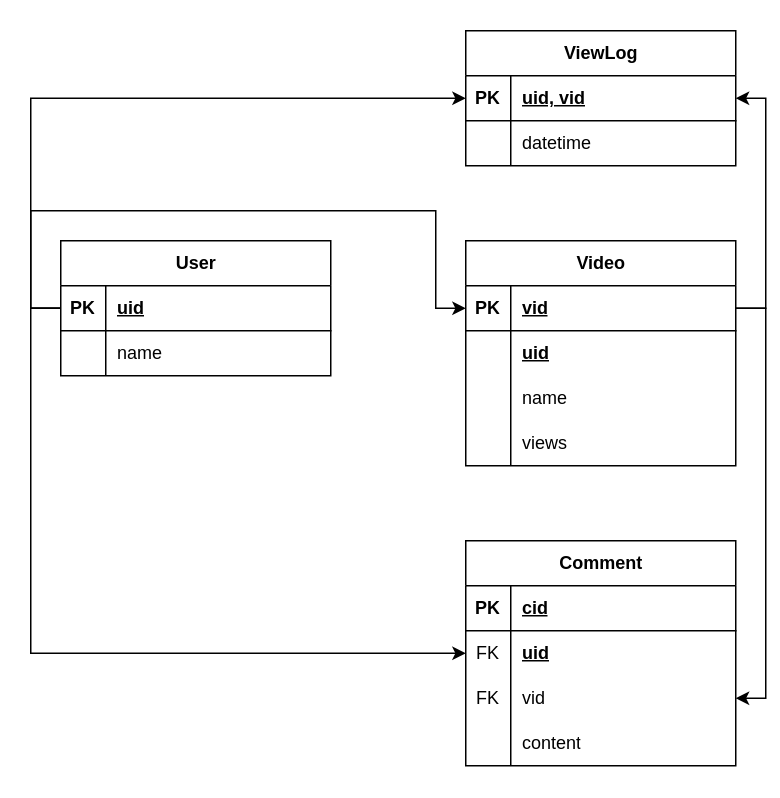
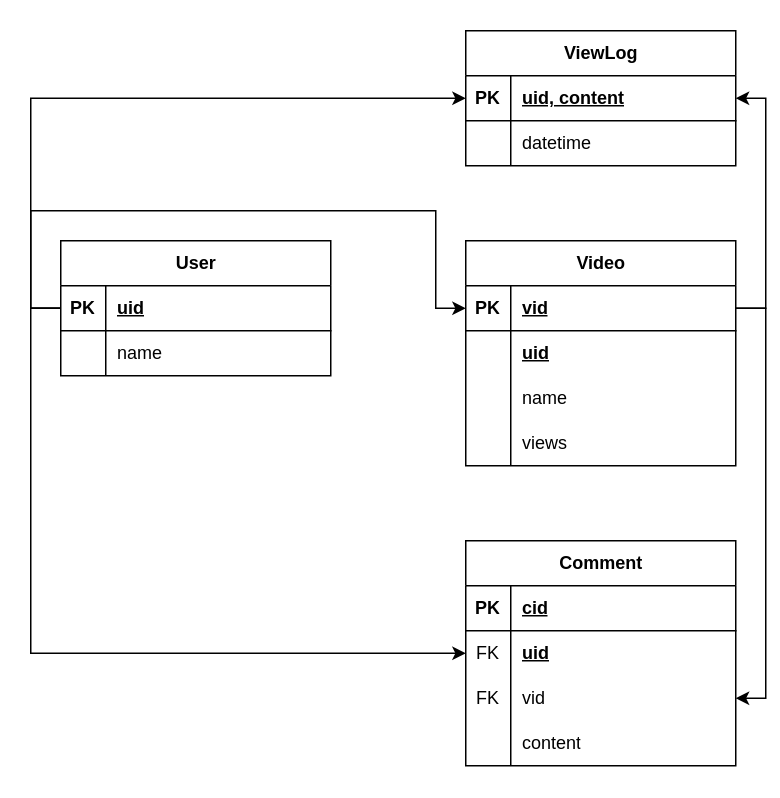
  <mxCell id="0" />
  <mxCell id="1" parent="0" />
  <mxCell id="2" value="User" style="shape=table;startSize=30;container=1;collapsible=1;childLayout=tableLayout;fixedRows=1;rowLines=0;fontStyle=1;align=center;resizeLast=1;html=1;" parent="1" vertex="1"><mxGeometry x="40" y="160" width="180" height="90" as="geometry" /></mxCell>
  <mxCell id="3" value="" style="shape=tableRow;horizontal=0;startSize=0;swimlaneHead=0;swimlaneBody=0;fillColor=none;collapsible=0;dropTarget=0;points=[[0,0.5],[1,0.5]];portConstraint=eastwest;top=0;left=0;right=0;bottom=1;" parent="2" vertex="1"><mxGeometry y="30" width="180" height="30" as="geometry" /></mxCell>
  <mxCell id="4" value="PK" style="shape=partialRectangle;connectable=0;fillColor=none;top=0;left=0;bottom=0;right=0;fontStyle=1;overflow=hidden;whiteSpace=wrap;html=1;" parent="3" vertex="1"><mxGeometry width="30" height="30" as="geometry"><mxRectangle width="30" height="30" as="alternateBounds" /></mxGeometry></mxCell>
  <mxCell id="5" value="uid" style="shape=partialRectangle;connectable=0;fillColor=none;top=0;left=0;bottom=0;right=0;align=left;spacingLeft=6;fontStyle=5;overflow=hidden;whiteSpace=wrap;html=1;" parent="3" vertex="1"><mxGeometry x="30" width="150" height="30" as="geometry"><mxRectangle width="150" height="30" as="alternateBounds" /></mxGeometry></mxCell>
  <mxCell id="6" value="" style="shape=tableRow;horizontal=0;startSize=0;swimlaneHead=0;swimlaneBody=0;fillColor=none;collapsible=0;dropTarget=0;points=[[0,0.5],[1,0.5]];portConstraint=eastwest;top=0;left=0;right=0;bottom=0;" parent="2" vertex="1"><mxGeometry y="60" width="180" height="30" as="geometry" /></mxCell>
  <mxCell id="7" value="" style="shape=partialRectangle;connectable=0;fillColor=none;top=0;left=0;bottom=0;right=0;editable=1;overflow=hidden;whiteSpace=wrap;html=1;" parent="6" vertex="1"><mxGeometry width="30" height="30" as="geometry"><mxRectangle width="30" height="30" as="alternateBounds" /></mxGeometry></mxCell>
  <mxCell id="8" value="name" style="shape=partialRectangle;connectable=0;fillColor=none;top=0;left=0;bottom=0;right=0;align=left;spacingLeft=6;overflow=hidden;whiteSpace=wrap;html=1;" parent="6" vertex="1"><mxGeometry x="30" width="150" height="30" as="geometry"><mxRectangle width="150" height="30" as="alternateBounds" /></mxGeometry></mxCell>
  <mxCell id="9" value="Video" style="shape=table;startSize=30;container=1;collapsible=1;childLayout=tableLayout;fixedRows=1;rowLines=0;fontStyle=1;align=center;resizeLast=1;html=1;" parent="1" vertex="1"><mxGeometry x="310" y="160" width="180" height="150" as="geometry" /></mxCell>
  <mxCell id="10" value="" style="shape=tableRow;horizontal=0;startSize=0;swimlaneHead=0;swimlaneBody=0;fillColor=none;collapsible=0;dropTarget=0;points=[[0,0.5],[1,0.5]];portConstraint=eastwest;top=0;left=0;right=0;bottom=1;" parent="9" vertex="1"><mxGeometry y="30" width="180" height="30" as="geometry" /></mxCell>
  <mxCell id="11" value="PK" style="shape=partialRectangle;connectable=0;fillColor=none;top=0;left=0;bottom=0;right=0;fontStyle=1;overflow=hidden;whiteSpace=wrap;html=1;width=100%;" parent="10" vertex="1"><mxGeometry width="30" height="30" as="geometry"><mxRectangle width="30" height="30" as="alternateBounds" /></mxGeometry></mxCell>
  <mxCell id="12" value="vid" style="shape=partialRectangle;connectable=0;fillColor=none;top=0;left=0;bottom=0;right=0;align=left;spacingLeft=6;fontStyle=5;overflow=hidden;whiteSpace=wrap;html=1;" parent="10" vertex="1"><mxGeometry x="30" width="150" height="30" as="geometry"><mxRectangle width="150" height="30" as="alternateBounds" /></mxGeometry></mxCell>
  <mxCell id="13" value="" style="shape=tableRow;horizontal=0;startSize=0;swimlaneHead=0;swimlaneBody=0;fillColor=none;collapsible=0;dropTarget=0;points=[[0,0.5],[1,0.5]];portConstraint=eastwest;top=0;left=0;right=0;bottom=0;" parent="9" vertex="1"><mxGeometry y="60" width="180" height="30" as="geometry" /></mxCell>
  <mxCell id="14" value="" style="shape=partialRectangle;connectable=0;fillColor=none;top=0;left=0;bottom=0;right=0;editable=1;overflow=hidden;whiteSpace=wrap;html=1;" parent="13" vertex="1"><mxGeometry width="30" height="30" as="geometry"><mxRectangle width="30" height="30" as="alternateBounds" /></mxGeometry></mxCell>
  <mxCell id="15" value="&lt;span style=&quot;font-weight: 700; text-decoration-line: underline;&quot;&gt;uid&lt;/span&gt;" style="shape=partialRectangle;connectable=0;fillColor=none;top=0;left=0;bottom=0;right=0;align=left;spacingLeft=6;overflow=hidden;whiteSpace=wrap;html=1;" parent="13" vertex="1"><mxGeometry x="30" width="150" height="30" as="geometry"><mxRectangle width="150" height="30" as="alternateBounds" /></mxGeometry></mxCell>
  <mxCell id="16" value="" style="shape=tableRow;horizontal=0;startSize=0;swimlaneHead=0;swimlaneBody=0;fillColor=none;collapsible=0;dropTarget=0;points=[[0,0.5],[1,0.5]];portConstraint=eastwest;top=0;left=0;right=0;bottom=0;" parent="9" vertex="1"><mxGeometry y="90" width="180" height="30" as="geometry" /></mxCell>
  <mxCell id="17" value="" style="shape=partialRectangle;connectable=0;fillColor=none;top=0;left=0;bottom=0;right=0;editable=1;overflow=hidden;whiteSpace=wrap;html=1;" parent="16" vertex="1"><mxGeometry width="30" height="30" as="geometry"><mxRectangle width="30" height="30" as="alternateBounds" /></mxGeometry></mxCell>
  <mxCell id="18" value="name" style="shape=partialRectangle;connectable=0;fillColor=none;top=0;left=0;bottom=0;right=0;align=left;spacingLeft=6;overflow=hidden;whiteSpace=wrap;html=1;" parent="16" vertex="1"><mxGeometry x="30" width="150" height="30" as="geometry"><mxRectangle width="150" height="30" as="alternateBounds" /></mxGeometry></mxCell>
  <mxCell id="19" value="" style="shape=tableRow;horizontal=0;startSize=0;swimlaneHead=0;swimlaneBody=0;fillColor=none;collapsible=0;dropTarget=0;points=[[0,0.5],[1,0.5]];portConstraint=eastwest;top=0;left=0;right=0;bottom=0;" parent="9" vertex="1"><mxGeometry y="120" width="180" height="30" as="geometry" /></mxCell>
  <mxCell id="20" value="" style="shape=partialRectangle;connectable=0;fillColor=none;top=0;left=0;bottom=0;right=0;editable=1;overflow=hidden;whiteSpace=wrap;html=1;" parent="19" vertex="1"><mxGeometry width="30" height="30" as="geometry"><mxRectangle width="30" height="30" as="alternateBounds" /></mxGeometry></mxCell>
  <mxCell id="21" value="views" style="shape=partialRectangle;connectable=0;fillColor=none;top=0;left=0;bottom=0;right=0;align=left;spacingLeft=6;overflow=hidden;whiteSpace=wrap;html=1;" parent="19" vertex="1"><mxGeometry x="30" width="150" height="30" as="geometry"><mxRectangle width="150" height="30" as="alternateBounds" /></mxGeometry></mxCell>
  <mxCell id="22" value="Comment" style="shape=table;startSize=30;container=1;collapsible=1;childLayout=tableLayout;fixedRows=1;rowLines=0;fontStyle=1;align=center;resizeLast=1;html=1;" parent="1" vertex="1"><mxGeometry x="310" y="360" width="180" height="150" as="geometry" /></mxCell>
  <mxCell id="23" value="" style="shape=tableRow;horizontal=0;startSize=0;swimlaneHead=0;swimlaneBody=0;fillColor=none;collapsible=0;dropTarget=0;points=[[0,0.5],[1,0.5]];portConstraint=eastwest;top=0;left=0;right=0;bottom=1;" parent="22" vertex="1"><mxGeometry y="30" width="180" height="30" as="geometry" /></mxCell>
  <mxCell id="24" value="PK" style="shape=partialRectangle;connectable=0;fillColor=none;top=0;left=0;bottom=0;right=0;fontStyle=1;overflow=hidden;whiteSpace=wrap;html=1;" parent="23" vertex="1"><mxGeometry width="30" height="30" as="geometry"><mxRectangle width="30" height="30" as="alternateBounds" /></mxGeometry></mxCell>
  <mxCell id="25" value="cid" style="shape=partialRectangle;connectable=0;fillColor=none;top=0;left=0;bottom=0;right=0;align=left;spacingLeft=6;fontStyle=5;overflow=hidden;whiteSpace=wrap;html=1;" parent="23" vertex="1"><mxGeometry x="30" width="150" height="30" as="geometry"><mxRectangle width="150" height="30" as="alternateBounds" /></mxGeometry></mxCell>
  <mxCell id="26" value="" style="shape=tableRow;horizontal=0;startSize=0;swimlaneHead=0;swimlaneBody=0;fillColor=none;collapsible=0;dropTarget=0;points=[[0,0.5],[1,0.5]];portConstraint=eastwest;top=0;left=0;right=0;bottom=0;" parent="22" vertex="1"><mxGeometry y="60" width="180" height="30" as="geometry" /></mxCell>
  <mxCell id="27" value="FK" style="shape=partialRectangle;connectable=0;fillColor=none;top=0;left=0;bottom=0;right=0;editable=1;overflow=hidden;whiteSpace=wrap;html=1;" parent="26" vertex="1"><mxGeometry width="30" height="30" as="geometry"><mxRectangle width="30" height="30" as="alternateBounds" /></mxGeometry></mxCell>
  <mxCell id="28" value="&lt;span style=&quot;font-weight: 700; text-decoration-line: underline;&quot;&gt;uid&lt;/span&gt;" style="shape=partialRectangle;connectable=0;fillColor=none;top=0;left=0;bottom=0;right=0;align=left;spacingLeft=6;overflow=hidden;whiteSpace=wrap;html=1;" parent="26" vertex="1"><mxGeometry x="30" width="150" height="30" as="geometry"><mxRectangle width="150" height="30" as="alternateBounds" /></mxGeometry></mxCell>
  <mxCell id="29" value="" style="shape=tableRow;horizontal=0;startSize=0;swimlaneHead=0;swimlaneBody=0;fillColor=none;collapsible=0;dropTarget=0;points=[[0,0.5],[1,0.5]];portConstraint=eastwest;top=0;left=0;right=0;bottom=0;" parent="22" vertex="1"><mxGeometry y="90" width="180" height="30" as="geometry" /></mxCell>
  <mxCell id="30" value="FK" style="shape=partialRectangle;connectable=0;fillColor=none;top=0;left=0;bottom=0;right=0;editable=1;overflow=hidden;whiteSpace=wrap;html=1;" parent="29" vertex="1"><mxGeometry width="30" height="30" as="geometry"><mxRectangle width="30" height="30" as="alternateBounds" /></mxGeometry></mxCell>
  <mxCell id="31" value="vid" style="shape=partialRectangle;connectable=0;fillColor=none;top=0;left=0;bottom=0;right=0;align=left;spacingLeft=6;overflow=hidden;whiteSpace=wrap;html=1;" parent="29" vertex="1"><mxGeometry x="30" width="150" height="30" as="geometry"><mxRectangle width="150" height="30" as="alternateBounds" /></mxGeometry></mxCell>
  <mxCell id="32" value="" style="shape=tableRow;horizontal=0;startSize=0;swimlaneHead=0;swimlaneBody=0;fillColor=none;collapsible=0;dropTarget=0;points=[[0,0.5],[1,0.5]];portConstraint=eastwest;top=0;left=0;right=0;bottom=0;" parent="22" vertex="1"><mxGeometry y="120" width="180" height="30" as="geometry" /></mxCell>
  <mxCell id="33" value="" style="shape=partialRectangle;connectable=0;fillColor=none;top=0;left=0;bottom=0;right=0;editable=1;overflow=hidden;whiteSpace=wrap;html=1;" parent="32" vertex="1"><mxGeometry width="30" height="30" as="geometry"><mxRectangle width="30" height="30" as="alternateBounds" /></mxGeometry></mxCell>
  <mxCell id="34" value="content" style="shape=partialRectangle;connectable=0;fillColor=none;top=0;left=0;bottom=0;right=0;align=left;spacingLeft=6;overflow=hidden;whiteSpace=wrap;html=1;" parent="32" vertex="1"><mxGeometry x="30" width="150" height="30" as="geometry"><mxRectangle width="150" height="30" as="alternateBounds" /></mxGeometry></mxCell>
  <mxCell id="35" value="ViewLog" style="shape=table;startSize=30;container=1;collapsible=1;childLayout=tableLayout;fixedRows=1;rowLines=0;fontStyle=1;align=center;resizeLast=1;html=1;" parent="1" vertex="1"><mxGeometry x="310" y="20" width="180" height="90" as="geometry" /></mxCell>
  <mxCell id="36" value="" style="shape=tableRow;horizontal=0;startSize=0;swimlaneHead=0;swimlaneBody=0;fillColor=none;collapsible=0;dropTarget=0;points=[[0,0.5],[1,0.5]];portConstraint=eastwest;top=0;left=0;right=0;bottom=1;" parent="35" vertex="1"><mxGeometry y="30" width="180" height="30" as="geometry" /></mxCell>
  <mxCell id="37" value="PK" style="shape=partialRectangle;connectable=0;fillColor=none;top=0;left=0;bottom=0;right=0;fontStyle=1;overflow=hidden;whiteSpace=wrap;html=1;" parent="36" vertex="1"><mxGeometry width="30" height="30" as="geometry"><mxRectangle width="30" height="30" as="alternateBounds" /></mxGeometry></mxCell>
- <mxCell id="38" value="uid, vid" style="shape=partialRectangle;connectable=0;fillColor=none;top=0;left=0;bottom=0;right=0;align=left;spacingLeft=6;fontStyle=5;overflow=hidden;whiteSpace=wrap;html=1;" parent="36" vertex="1"><mxGeometry x="30" width="150" height="30" as="geometry"><mxRectangle width="150" height="30" as="alternateBounds" /></mxGeometry></mxCell>
+ <mxCell id="38" value="uid, content" style="shape=partialRectangle;connectable=0;fillColor=none;top=0;left=0;bottom=0;right=0;align=left;spacingLeft=6;fontStyle=5;overflow=hidden;whiteSpace=wrap;html=1;" parent="36" vertex="1"><mxGeometry x="30" width="150" height="30" as="geometry"><mxRectangle width="150" height="30" as="alternateBounds" /></mxGeometry></mxCell>
  <mxCell id="39" value="" style="shape=tableRow;horizontal=0;startSize=0;swimlaneHead=0;swimlaneBody=0;fillColor=none;collapsible=0;dropTarget=0;points=[[0,0.5],[1,0.5]];portConstraint=eastwest;top=0;left=0;right=0;bottom=0;" parent="35" vertex="1"><mxGeometry y="60" width="180" height="30" as="geometry" /></mxCell>
  <mxCell id="40" value="" style="shape=partialRectangle;connectable=0;fillColor=none;top=0;left=0;bottom=0;right=0;editable=1;overflow=hidden;whiteSpace=wrap;html=1;" parent="39" vertex="1"><mxGeometry width="30" height="30" as="geometry"><mxRectangle width="30" height="30" as="alternateBounds" /></mxGeometry></mxCell>
  <mxCell id="41" value="datetime" style="shape=partialRectangle;connectable=0;fillColor=none;top=0;left=0;bottom=0;right=0;align=left;spacingLeft=6;overflow=hidden;whiteSpace=wrap;html=1;" parent="39" vertex="1"><mxGeometry x="30" width="150" height="30" as="geometry"><mxRectangle width="150" height="30" as="alternateBounds" /></mxGeometry></mxCell>
  <mxCell id="42" style="edgeStyle=orthogonalEdgeStyle;rounded=0;orthogonalLoop=1;jettySize=auto;html=1;exitX=0;exitY=0.5;exitDx=0;exitDy=0;entryX=0;entryY=0.5;entryDx=0;entryDy=0;" parent="1" source="3" target="10" edge="1"><mxGeometry relative="1" as="geometry"><Array as="points"><mxPoint x="20" y="205" /><mxPoint x="20" y="140" /><mxPoint x="290" y="140" /><mxPoint x="290" y="205" /></Array></mxGeometry></mxCell>
  <mxCell id="43" style="edgeStyle=orthogonalEdgeStyle;rounded=0;orthogonalLoop=1;jettySize=auto;html=1;exitX=0;exitY=0.5;exitDx=0;exitDy=0;" parent="1" source="3" target="36" edge="1"><mxGeometry relative="1" as="geometry" /></mxCell>
  <mxCell id="44" style="edgeStyle=orthogonalEdgeStyle;rounded=0;orthogonalLoop=1;jettySize=auto;html=1;exitX=1;exitY=0.5;exitDx=0;exitDy=0;entryX=1;entryY=0.5;entryDx=0;entryDy=0;" parent="1" source="10" target="36" edge="1"><mxGeometry relative="1" as="geometry" /></mxCell>
  <mxCell id="45" style="edgeStyle=orthogonalEdgeStyle;rounded=0;orthogonalLoop=1;jettySize=auto;html=1;exitX=0;exitY=0.5;exitDx=0;exitDy=0;entryX=0;entryY=0.5;entryDx=0;entryDy=0;" edge="1" parent="1" source="3" target="26"><mxGeometry relative="1" as="geometry" /></mxCell>
  <mxCell id="46" style="edgeStyle=orthogonalEdgeStyle;rounded=0;orthogonalLoop=1;jettySize=auto;html=1;exitX=1;exitY=0.5;exitDx=0;exitDy=0;entryX=1;entryY=0.5;entryDx=0;entryDy=0;" edge="1" parent="1" source="10" target="29"><mxGeometry relative="1" as="geometry" /></mxCell>
